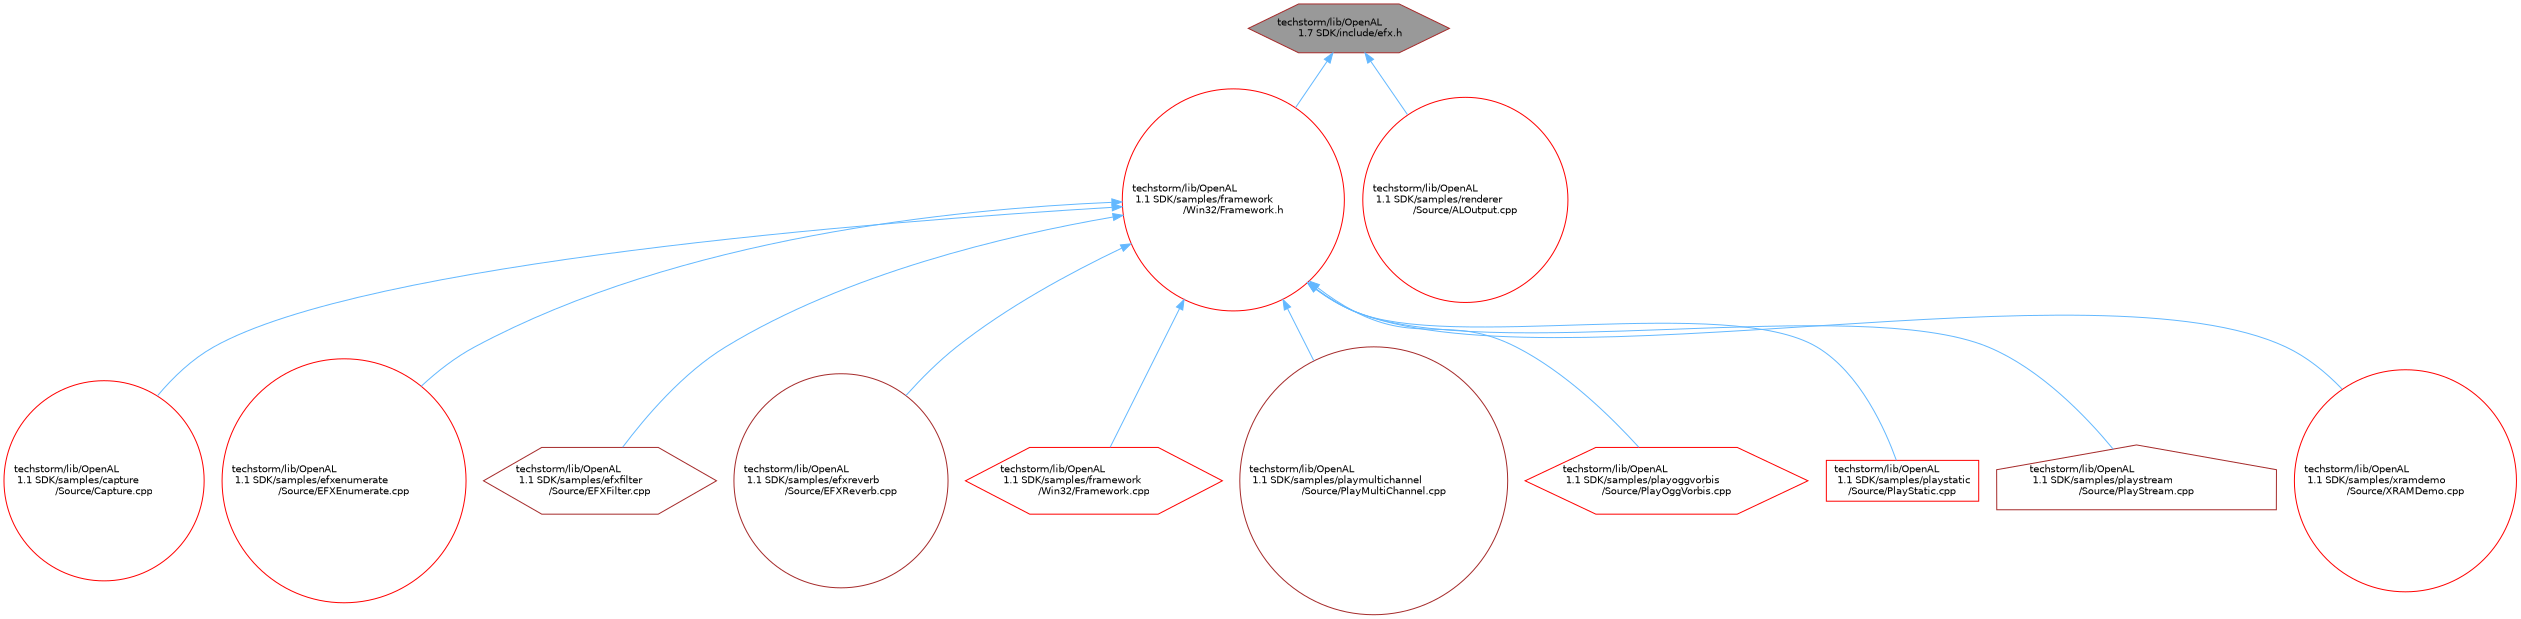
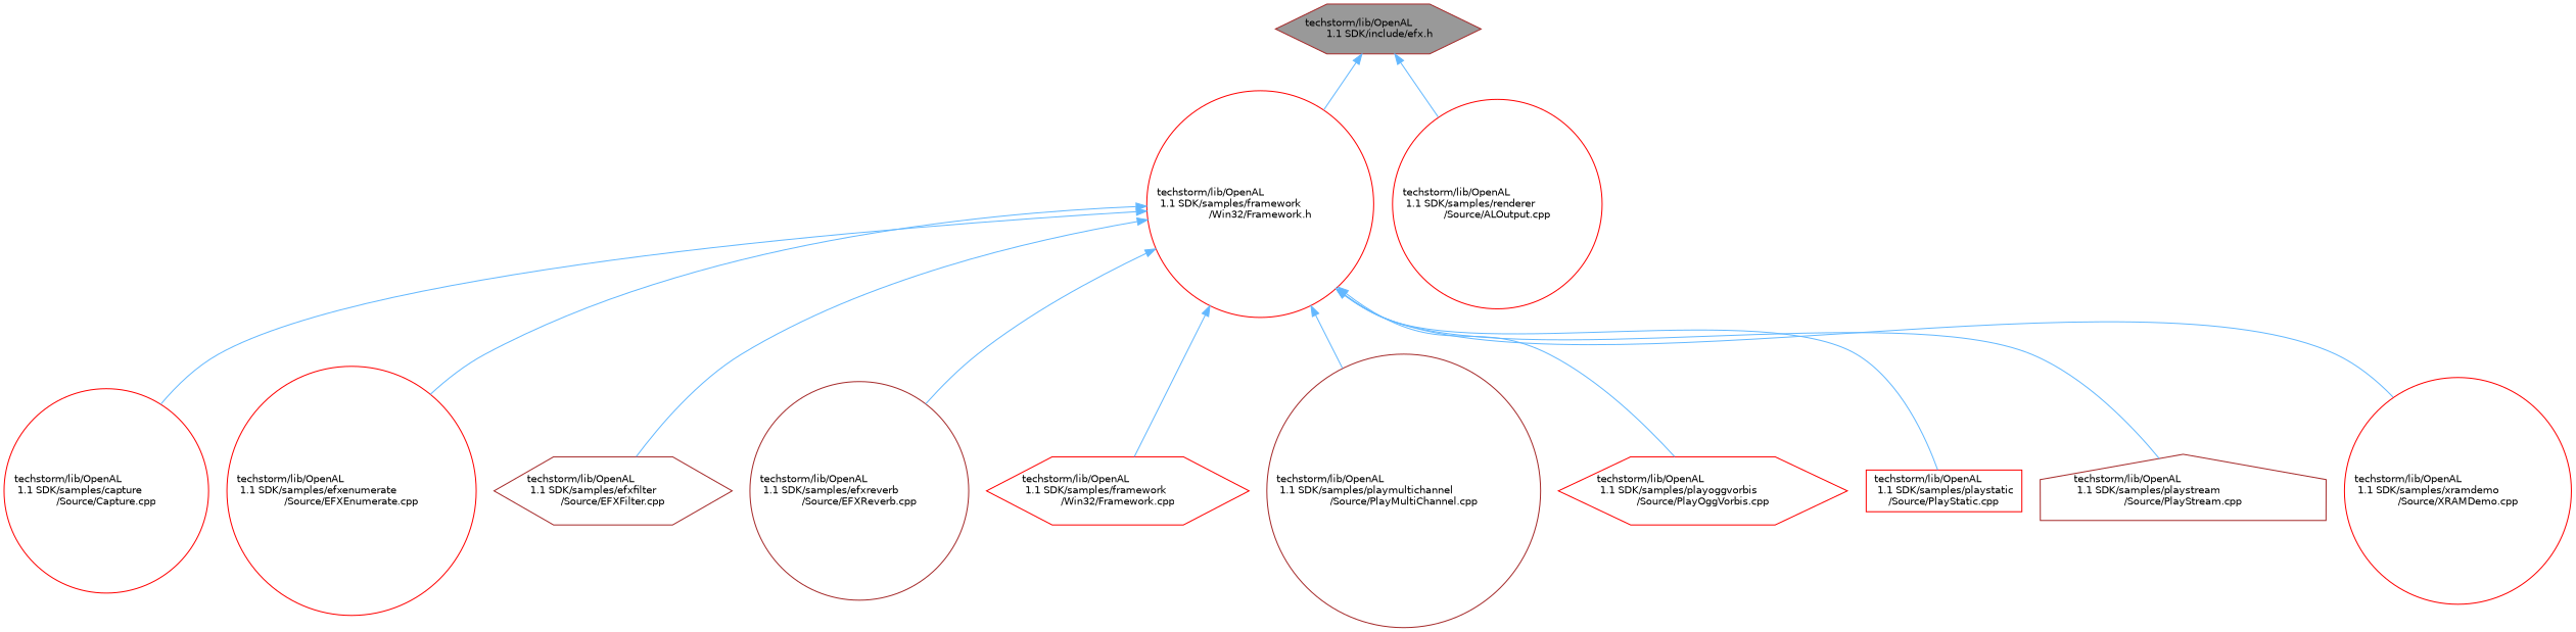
  digraph {
    node [color=red fillcolor=white fontname=Helvetica fontsize=10 shape=circle style=filled]
    edge [color=steelblue1 dir=back fontname=Helvetica fontsize=10 labelfontname=Helvetica labelfontsize=10 style=solid]
-   n1 [color=brown fillcolor=grey60 fontcolor=black height=0.2 label="techstorm/lib/OpenAL\l 1.7 SDK/include/efx.h" shape=hexagon width=0.4]
+   n1 [color=brown fillcolor=grey60 fontcolor=black height=0.2 label="techstorm/lib/OpenAL\l 1.1 SDK/include/efx.h" shape=hexagon width=0.4]
    n2 [height=0.2 label="techstorm/lib/OpenAL\l 1.1 SDK/samples/framework\l/Win32/Framework.h" width=0.4]
    n3 [height=0.2 label="techstorm/lib/OpenAL\l 1.1 SDK/samples/renderer\l/Source/ALOutput.cpp" width=0.4]
    n4 [height=0.2 label="techstorm/lib/OpenAL\l 1.1 SDK/samples/capture\l/Source/Capture.cpp" width=0.4]
    n5 [height=0.2 label="techstorm/lib/OpenAL\l 1.1 SDK/samples/efxenumerate\l/Source/EFXEnumerate.cpp" width=0.4]
    n6 [color=brown height=0.2 label="techstorm/lib/OpenAL\l 1.1 SDK/samples/efxfilter\l/Source/EFXFilter.cpp" shape=hexagon width=0.4]
    n7 [color=brown height=0.2 label="techstorm/lib/OpenAL\l 1.1 SDK/samples/efxreverb\l/Source/EFXReverb.cpp" width=0.4]
    n8 [height=0.2 label="techstorm/lib/OpenAL\l 1.1 SDK/samples/framework\l/Win32/Framework.cpp" shape=hexagon width=0.4]
    n9 [color=brown height=0.2 label="techstorm/lib/OpenAL\l 1.1 SDK/samples/playmultichannel\l/Source/PlayMultiChannel.cpp" width=0.4]
    n10 [height=0.2 label="techstorm/lib/OpenAL\l 1.1 SDK/samples/playoggvorbis\l/Source/PlayOggVorbis.cpp" shape=hexagon width=0.4]
    n11 [height=0.2 label="techstorm/lib/OpenAL\l 1.1 SDK/samples/playstatic\l/Source/PlayStatic.cpp" shape=box width=0.4]
    n12 [color=brown height=0.2 label="techstorm/lib/OpenAL\l 1.1 SDK/samples/playstream\l/Source/PlayStream.cpp" shape=house width=0.4]
    n13 [height=0.2 label="techstorm/lib/OpenAL\l 1.1 SDK/samples/xramdemo\l/Source/XRAMDemo.cpp" width=0.4]
    n1 -> n2
    n1 -> n3
    n2 -> n4
    n2 -> n5
    n2 -> n6
    n2 -> n7
    n2 -> n8
    n2 -> n9
    n2 -> n10
    n2 -> n11
    n2 -> n12
    n2 -> n13
  }
